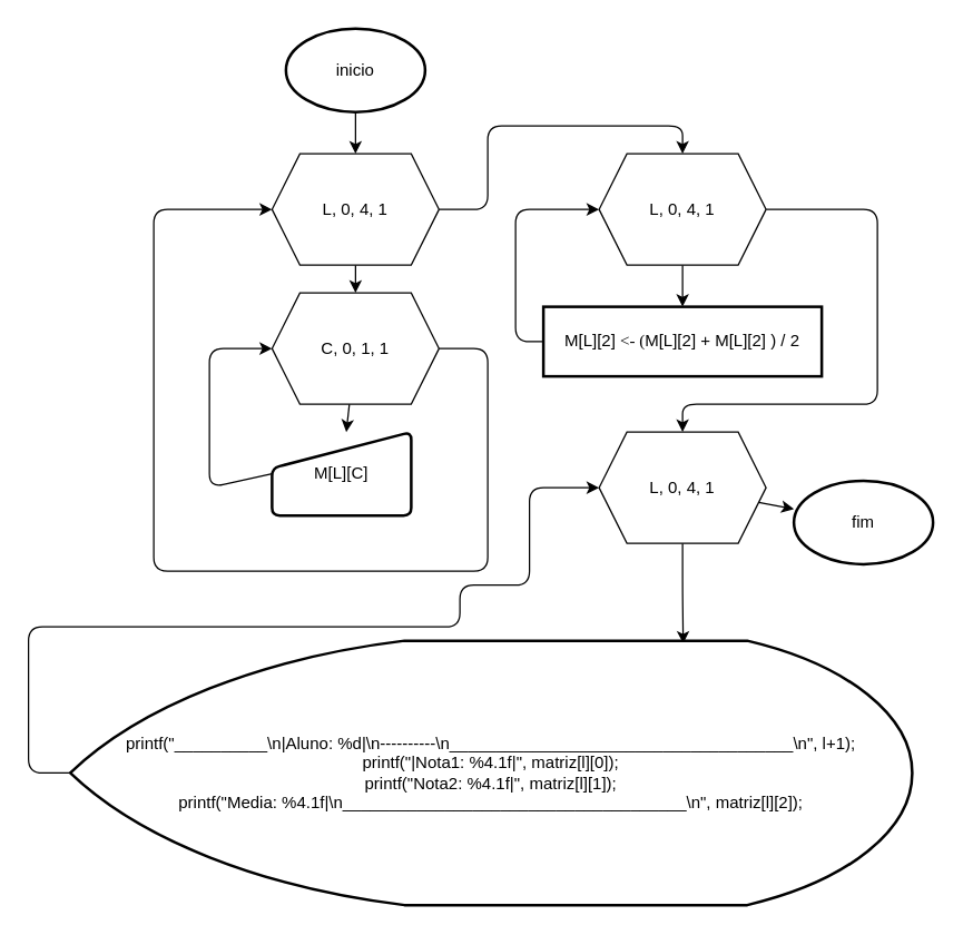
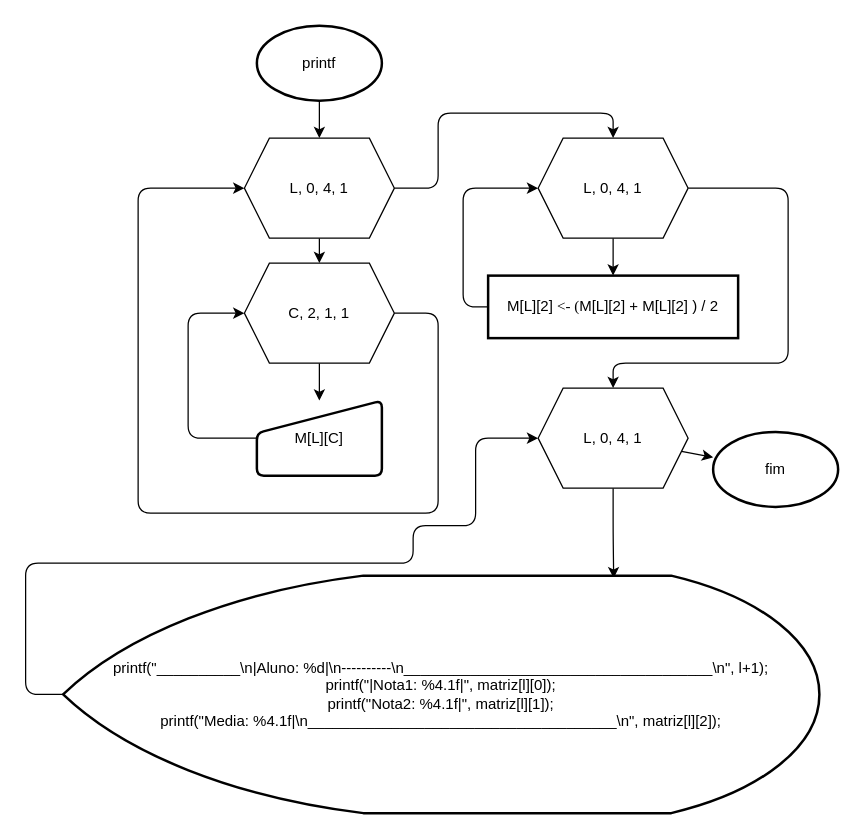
  <mxCell id="0" />
  <mxCell id="1" parent="0" />
  <mxCell id="2" value="" style="edgeStyle=none;html=1;" parent="1" source="3" target="6" edge="1"><mxGeometry relative="1" as="geometry" /></mxCell>
- <mxCell id="3" value="inicio" style="strokeWidth=2;html=1;shape=mxgraph.flowchart.start_1;whiteSpace=wrap;" parent="1" vertex="1"><mxGeometry x="205" y="20" width="100" height="60" as="geometry" /></mxCell>
+ <mxCell id="3" value="printf" style="strokeWidth=2;html=1;shape=mxgraph.flowchart.start_1;whiteSpace=wrap;" parent="1" vertex="1"><mxGeometry x="205" y="20" width="100" height="60" as="geometry" /></mxCell>
  <mxCell id="4" value="" style="edgeStyle=none;html=1;" parent="1" source="6" target="9" edge="1"><mxGeometry relative="1" as="geometry" /></mxCell>
  <mxCell id="5" value="" style="edgeStyle=none;html=1;entryX=0.5;entryY=0;entryDx=0;entryDy=0;exitX=1;exitY=0.5;exitDx=0;exitDy=0;" parent="1" source="6" target="14" edge="1"><mxGeometry relative="1" as="geometry"><mxPoint x="309" y="139" as="sourcePoint" /><Array as="points"><mxPoint x="350" y="150" /><mxPoint x="350" y="90" /><mxPoint x="400" y="90" /><mxPoint x="490" y="90" /></Array></mxGeometry></mxCell>
  <mxCell id="6" value="L, 0, 4, 1" style="shape=hexagon;perimeter=hexagonPerimeter2;whiteSpace=wrap;html=1;fixedSize=1;" parent="1" vertex="1"><mxGeometry x="195" y="110" width="120" height="80" as="geometry" /></mxCell>
  <mxCell id="7" value="" style="edgeStyle=none;html=1;" parent="1" source="9" target="11" edge="1"><mxGeometry relative="1" as="geometry" /></mxCell>
  <mxCell id="8" style="edgeStyle=none;html=1;exitX=1;exitY=0.5;exitDx=0;exitDy=0;entryX=0;entryY=0.5;entryDx=0;entryDy=0;" parent="1" source="9" target="6" edge="1"><mxGeometry relative="1" as="geometry"><Array as="points"><mxPoint x="350" y="250" /><mxPoint x="350" y="410" /><mxPoint x="110" y="410" /><mxPoint x="110" y="150" /></Array></mxGeometry></mxCell>
- <mxCell id="9" value="C, 0, 1, 1" style="shape=hexagon;perimeter=hexagonPerimeter2;whiteSpace=wrap;html=1;fixedSize=1;" parent="1" vertex="1"><mxGeometry x="195" y="210" width="120" height="80" as="geometry" /></mxCell>
+ <mxCell id="9" value="C, 2, 1, 1" style="shape=hexagon;perimeter=hexagonPerimeter2;whiteSpace=wrap;html=1;fixedSize=1;" parent="1" vertex="1"><mxGeometry x="195" y="210" width="120" height="80" as="geometry" /></mxCell>
  <mxCell id="10" style="edgeStyle=none;html=1;exitX=0;exitY=0.5;exitDx=0;exitDy=0;entryX=0;entryY=0.5;entryDx=0;entryDy=0;" parent="1" source="11" target="9" edge="1"><mxGeometry relative="1" as="geometry"><Array as="points"><mxPoint x="150" y="350" /><mxPoint x="150" y="250" /></Array></mxGeometry></mxCell>
- <mxCell id="11" value="M[L][C]" style="html=1;strokeWidth=2;shape=manualInput;whiteSpace=wrap;rounded=1;size=26;arcSize=11;" parent="1" vertex="1"><mxGeometry x="195" y="310" width="100" height="60" as="geometry" /></mxCell>
+ <mxCell id="11" value="M[L][C]" style="html=1;strokeWidth=2;shape=manualInput;whiteSpace=wrap;rounded=1;size=26;arcSize=11;" parent="1" vertex="1"><mxGeometry x="205" y="320" width="100" height="60" as="geometry" /></mxCell>
  <mxCell id="12" value="" style="edgeStyle=none;html=1;" edge="1" parent="1" source="14" target="16"><mxGeometry relative="1" as="geometry" /></mxCell>
  <mxCell id="13" style="edgeStyle=none;html=1;exitX=1;exitY=0.5;exitDx=0;exitDy=0;entryX=0.5;entryY=0;entryDx=0;entryDy=0;" edge="1" parent="1" source="14" target="19"><mxGeometry relative="1" as="geometry"><Array as="points"><mxPoint x="630" y="150" /><mxPoint x="630" y="290" /><mxPoint x="560" y="290" /><mxPoint x="490" y="290" /></Array></mxGeometry></mxCell>
  <mxCell id="14" value="L, 0, 4, 1" style="shape=hexagon;perimeter=hexagonPerimeter2;whiteSpace=wrap;html=1;fixedSize=1;" parent="1" vertex="1"><mxGeometry x="430" y="110" width="120" height="80" as="geometry" /></mxCell>
  <mxCell id="15" style="edgeStyle=none;html=1;exitX=0;exitY=0.5;exitDx=0;exitDy=0;entryX=0;entryY=0.5;entryDx=0;entryDy=0;" edge="1" parent="1" source="16" target="14"><mxGeometry relative="1" as="geometry"><Array as="points"><mxPoint x="370" y="245" /><mxPoint x="370" y="150" /></Array></mxGeometry></mxCell>
  <mxCell id="16" value="M[L][2] &lt;font face=&quot;Cascadia Code&quot;&gt;&amp;lt;- (&lt;/font&gt;M[L][2] + M[L][2] ) / 2" style="whiteSpace=wrap;html=1;absoluteArcSize=1;arcSize=14;strokeWidth=2;rounded=0;" parent="1" vertex="1"><mxGeometry x="390" y="220" width="200" height="50" as="geometry" /></mxCell>
  <mxCell id="17" value="" style="edgeStyle=none;html=1;" edge="1" parent="1" source="19" target="20"><mxGeometry relative="1" as="geometry" /></mxCell>
  <mxCell id="18" style="edgeStyle=orthogonalEdgeStyle;html=1;exitX=0.5;exitY=1;exitDx=0;exitDy=0;entryX=0.728;entryY=0.011;entryDx=0;entryDy=0;entryPerimeter=0;" edge="1" parent="1" source="19" target="22"><mxGeometry relative="1" as="geometry" /></mxCell>
  <mxCell id="19" value="L, 0, 4, 1" style="shape=hexagon;perimeter=hexagonPerimeter2;whiteSpace=wrap;html=1;fixedSize=1;" vertex="1" parent="1"><mxGeometry x="430" y="310" width="120" height="80" as="geometry" /></mxCell>
  <mxCell id="20" value="fim" style="strokeWidth=2;html=1;shape=mxgraph.flowchart.start_1;whiteSpace=wrap;" vertex="1" parent="1"><mxGeometry x="570" y="345" width="100" height="60" as="geometry" /></mxCell>
  <mxCell id="21" style="edgeStyle=none;html=1;exitX=0;exitY=0.5;exitDx=0;exitDy=0;exitPerimeter=0;entryX=0;entryY=0.5;entryDx=0;entryDy=0;" edge="1" parent="1" source="22" target="19"><mxGeometry relative="1" as="geometry"><Array as="points"><mxPoint x="20" y="555" /><mxPoint x="20" y="450" /><mxPoint x="330" y="450" /><mxPoint x="330" y="420" /><mxPoint x="380" y="420" /><mxPoint x="380" y="350" /></Array></mxGeometry></mxCell>
  <mxCell id="22" value="&lt;div&gt;printf(&quot;__________\n|Aluno: %d|\n----------\n_____________________________________\n&quot;, l+1);&lt;/div&gt;&lt;div&gt;printf(&quot;|Nota1: %4.1f|&quot;, matriz[l][0]);&lt;/div&gt;&lt;div&gt;printf(&quot;Nota2: %4.1f|&quot;, matriz[l][1]);&lt;/div&gt;&lt;div&gt;printf(&quot;Media: %4.1f|\n_____________________________________\n&quot;, matriz[l][2]);&lt;/div&gt;" style="strokeWidth=2;html=1;shape=mxgraph.flowchart.display;whiteSpace=wrap;" vertex="1" parent="1"><mxGeometry x="50" y="460" width="605" height="190" as="geometry" /></mxCell>
